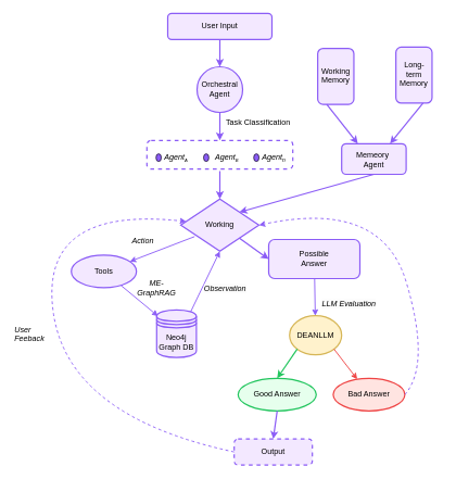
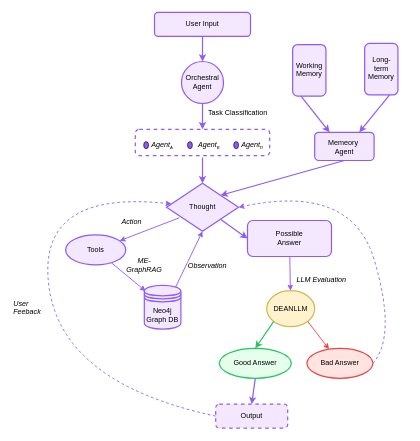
  <mxCell id="0" />
  <mxCell id="1" parent="0" />
  <mxCell id="2" value="User Input" style="rounded=1;whiteSpace=wrap;html=1;strokeWidth=2;fillColor=#F3E8FF;strokeColor=#8B5CF6;fontColor=#000000;" parent="1" vertex="1"><mxGeometry x="257" y="20" width="160" height="40" as="geometry" /></mxCell>
  <mxCell id="3" value="Task Classification" style="text;html=1;strokeColor=none;fillColor=none;align=center;verticalAlign=middle;whiteSpace=wrap;rounded=0;fontColor=#000000;" parent="1" vertex="1"><mxGeometry x="316" y="177" width="160" height="20" as="geometry" /></mxCell>
  <mxCell id="4" value="Orchestral Agent" style="ellipse;whiteSpace=wrap;html=1;strokeWidth=2;fillColor=#F3E8FF;strokeColor=#8B5CF6;fontColor=#000000;" parent="1" vertex="1"><mxGeometry x="302" y="102" width="70" height="70" as="geometry" /></mxCell>
  <mxCell id="5" value="" style="group;rounded=1;whiteSpace=wrap;html=1;strokeWidth=2;fillColor=none;strokeColor=#8B5CF6;dashed=1;fontColor=#000000;" parent="1" vertex="1"><mxGeometry x="225" y="215" width="224" height="44" as="geometry" /></mxCell>
  <mxCell id="6" value="" style="ellipse;whiteSpace=wrap;html=1;strokeWidth=1;fillColor=#8B5CF6;fontColor=#000000;" parent="5" vertex="1"><mxGeometry x="14.002" y="20.533" width="8.145" height="11.733" as="geometry" /></mxCell>
  <mxCell id="7" value="" style="ellipse;whiteSpace=wrap;html=1;strokeWidth=1;fillColor=#8B5CF6;fontColor=#000000;" parent="5" vertex="1"><mxGeometry x="86.995" y="20.533" width="8.145" height="11.733" as="geometry" /></mxCell>
  <mxCell id="8" value="" style="ellipse;whiteSpace=wrap;html=1;strokeWidth=1;fillColor=#8B5CF6;fontColor=#000000;" parent="5" vertex="1"><mxGeometry x="164.002" y="20.533" width="8.145" height="11.733" as="geometry" /></mxCell>
  <mxCell id="9" value="&lt;div style=&quot;text-align: center;&quot;&gt;&lt;i style=&quot;scrollbar-color: rgb(226, 226, 226) rgb(251, 251, 251);&quot;&gt;&lt;font style=&quot;scrollbar-color: rgb(226, 226, 226) rgb(251, 251, 251);&quot;&gt;Agent&lt;span style=&quot;font-size: 8.333px;&quot;&gt;&lt;sub&gt;A&lt;/sub&gt;&lt;/span&gt;&lt;/font&gt;&lt;/i&gt;&lt;/div&gt;" style="text;whiteSpace=wrap;html=1;fontColor=#000000;" parent="5" vertex="1"><mxGeometry x="25.002" y="11.737" width="50.909" height="29.333" as="geometry" /></mxCell>
  <mxCell id="10" value="&lt;i style=&quot;scrollbar-color: rgb(226, 226, 226) rgb(251, 251, 251); text-align: center;&quot;&gt;&lt;font style=&quot;scrollbar-color: rgb(226, 226, 226) rgb(251, 251, 251);&quot;&gt;Agent&lt;span style=&quot;font-size: 8.333px;&quot;&gt;&lt;sub&gt;B&lt;/sub&gt;&lt;/span&gt;&lt;/font&gt;&lt;/i&gt;&lt;div&gt;&lt;i style=&quot;scrollbar-color: rgb(226, 226, 226) rgb(251, 251, 251); text-align: center;&quot;&gt;&lt;font style=&quot;scrollbar-color: rgb(226, 226, 226) rgb(251, 251, 251);&quot;&gt;&lt;span style=&quot;font-size: 8.333px;&quot;&gt;&lt;sub&gt;&lt;br&gt;&lt;/sub&gt;&lt;/span&gt;&lt;/font&gt;&lt;/i&gt;&lt;/div&gt;" style="text;whiteSpace=wrap;html=1;fontColor=#000000;" parent="5" vertex="1"><mxGeometry x="103.001" y="11.74" width="38.183" height="29.07" as="geometry" /></mxCell>
  <mxCell id="11" value="&lt;span style=&quot;scrollbar-color: rgb(226, 226, 226) rgb(251, 251, 251); text-align: center;&quot;&gt;&lt;i style=&quot;scrollbar-color: rgb(226, 226, 226) rgb(251, 251, 251);&quot;&gt;&lt;font style=&quot;&quot;&gt;Agent&lt;span style=&quot;font-size: 10px;&quot;&gt;&lt;sub style=&quot;&quot;&gt;n&lt;/sub&gt;&lt;/span&gt;&lt;/font&gt;&lt;/i&gt;&lt;/span&gt;" style="text;whiteSpace=wrap;html=1;fontColor=#000000;" parent="5" vertex="1"><mxGeometry x="174.772" y="11.737" width="41.364" height="26.4" as="geometry" /></mxCell>
- <mxCell id="12" value="Working" style="rhombus;whiteSpace=wrap;html=1;strokeWidth=2;fillColor=#F3E8FF;strokeColor=#8B5CF6;fontColor=#000000;" parent="1" vertex="1"><mxGeometry x="277" y="305" width="120" height="80" as="geometry" /></mxCell>
+ <mxCell id="12" value="Thought" style="rhombus;whiteSpace=wrap;html=1;strokeWidth=2;fillColor=#F3E8FF;strokeColor=#8B5CF6;fontColor=#000000;" parent="1" vertex="1"><mxGeometry x="277" y="305" width="120" height="80" as="geometry" /></mxCell>
  <mxCell id="13" value="Action" style="text;html=1;strokeColor=none;fillColor=none;align=center;verticalAlign=middle;whiteSpace=wrap;rounded=0;fontColor=#000000;fontStyle=2;" parent="1" vertex="1"><mxGeometry x="194" y="359" width="50" height="20" as="geometry" /></mxCell>
  <mxCell id="14" value="Tools" style="ellipse;whiteSpace=wrap;html=1;strokeWidth=2;fillColor=#F3E8FF;strokeColor=#8B5CF6;fontColor=#000000;" parent="1" vertex="1"><mxGeometry x="109" y="391" width="100" height="50" as="geometry" /></mxCell>
  <mxCell id="15" value="Possible&#10;Answer" style="rounded=1;whiteSpace=wrap;html=1;strokeWidth=2;fillColor=#F3E8FF;strokeColor=#8B5CF6;fontColor=#000000;" parent="1" vertex="1"><mxGeometry x="412" y="367" width="140" height="60" as="geometry" /></mxCell>
  <mxCell id="16" value="DEANLLM" style="ellipse;whiteSpace=wrap;html=1;strokeWidth=2;fillColor=#fff2cc;strokeColor=#d6b656;fontColor=#000000;" parent="1" vertex="1"><mxGeometry x="444" y="484" width="80" height="60" as="geometry" /></mxCell>
  <mxCell id="17" value="Bad Answer" style="ellipse;whiteSpace=wrap;html=1;strokeWidth=2;fillColor=#FFE4E1;strokeColor=#EF4444;gradientColor=none;shadow=0;fontColor=#000000;" parent="1" vertex="1"><mxGeometry x="511" y="580" width="110" height="50" as="geometry" /></mxCell>
  <mxCell id="18" value="Good Answer" style="ellipse;whiteSpace=wrap;html=1;strokeWidth=2;fillColor=#E6FFED;strokeColor=#22C55E;fontColor=#000000;" parent="1" vertex="1"><mxGeometry x="365" y="580" width="120" height="50" as="geometry" /></mxCell>
  <mxCell id="19" value="&lt;span style=&quot;font-weight: normal;&quot;&gt;Output&lt;/span&gt;" style="rounded=1;whiteSpace=wrap;html=1;strokeWidth=2;fillColor=#F3E8FF;strokeColor=#8B5CF6;fontStyle=1;fontColor=#000000;dashed=1;" parent="1" vertex="1"><mxGeometry x="359" y="673" width="120" height="40" as="geometry" /></mxCell>
  <mxCell id="20" style="endArrow=classic;strokeWidth=2;strokeColor=#8B5CF6;fontColor=#000000;" parent="1" source="2" target="4" edge="1"><mxGeometry relative="1" as="geometry" /></mxCell>
  <mxCell id="21" style="endArrow=classic;strokeWidth=2;strokeColor=#8B5CF6;entryX=0.5;entryY=0;entryDx=0;entryDy=0;fontColor=#000000;" parent="1" source="4" target="5" edge="1"><mxGeometry relative="1" as="geometry"><mxPoint x="327" y="202" as="targetPoint" /></mxGeometry></mxCell>
  <mxCell id="22" style="endArrow=classic;strokeWidth=2;strokeColor=#8B5CF6;fontColor=#000000;" parent="1" target="12" edge="1"><mxGeometry relative="1" as="geometry"><mxPoint x="337" y="262" as="sourcePoint" /><mxPoint x="76" y="274" as="targetPoint" /></mxGeometry></mxCell>
  <mxCell id="23" style="endArrow=classic;strokeWidth=1.5;strokeColor=#8B5CF6;exitX=0.177;exitY=0.719;exitDx=0;exitDy=0;exitPerimeter=0;fontColor=#000000;" parent="1" source="12" target="14" edge="1"><mxGeometry relative="1" as="geometry" /></mxCell>
  <mxCell id="24" style="endArrow=classic;strokeWidth=1.5;strokeColor=#8B5CF6;fontColor=#000000;" parent="1" source="14" edge="1"><mxGeometry relative="1" as="geometry"><mxPoint x="242.201" y="484.698" as="targetPoint" /></mxGeometry></mxCell>
  <mxCell id="25" style="endArrow=classic;strokeWidth=1.5;strokeColor=#8B5CF6;fontColor=#000000;" parent="1" source="15" target="16" edge="1"><mxGeometry relative="1" as="geometry" /></mxCell>
  <mxCell id="26" style="endArrow=classic;strokeWidth=1.5;strokeColor=#EF4444;exitX=1;exitY=1;exitDx=0;exitDy=0;fontColor=#000000;" parent="1" source="16" target="17" edge="1"><mxGeometry relative="1" as="geometry"><mxPoint x="391" y="574" as="sourcePoint" /></mxGeometry></mxCell>
  <mxCell id="27" style="endArrow=classic;strokeWidth=1.5;strokeColor=#8B5CF6;dashed=1;curved=1;exitX=0;exitY=0.5;exitDx=0;exitDy=0;fontColor=#000000;" parent="1" source="19" target="12" edge="1"><mxGeometry relative="1" as="geometry"><Array as="points"><mxPoint x="102" y="638" /><mxPoint x="60" y="315" /></Array></mxGeometry></mxCell>
  <mxCell id="28" value="ME-GraphRAG" style="text;html=1;strokeColor=none;fillColor=none;align=center;verticalAlign=middle;whiteSpace=wrap;rounded=0;fontColor=#000000;fontStyle=2;" parent="1" vertex="1"><mxGeometry x="223" y="432" width="34" height="20" as="geometry" /></mxCell>
  <mxCell id="29" style="endArrow=classic;strokeWidth=1.5;strokeColor=#8B5CF6;entryX=0.5;entryY=1;entryDx=0;entryDy=0;exitX=0.85;exitY=0.05;exitDx=0;exitDy=0;fontColor=#000000;exitPerimeter=0;" parent="1" source="39" target="12" edge="1"><mxGeometry relative="1" as="geometry"><mxPoint x="289.04" y="476" as="sourcePoint" /><mxPoint x="75" y="549" as="targetPoint" /></mxGeometry></mxCell>
  <mxCell id="30" value="&lt;span style=&quot;font-family: Helvetica; font-size: 12px; font-variant-ligatures: normal; font-variant-caps: normal; letter-spacing: normal; orphans: 2; text-align: center; text-indent: 0px; text-transform: none; widows: 2; word-spacing: 0px; -webkit-text-stroke-width: 0px; white-space: normal; background-color: rgb(251, 251, 251); text-decoration-thickness: initial; text-decoration-style: initial; text-decoration-color: initial; float: none; display: inline !important;&quot;&gt;Observation&lt;/span&gt;&lt;div&gt;&lt;span style=&quot;font-family: Helvetica; font-size: 12px; font-variant-ligatures: normal; font-variant-caps: normal; font-weight: 400; letter-spacing: normal; orphans: 2; text-align: center; text-indent: 0px; text-transform: none; widows: 2; word-spacing: 0px; -webkit-text-stroke-width: 0px; white-space: normal; background-color: rgb(251, 251, 251); text-decoration-thickness: initial; text-decoration-style: initial; text-decoration-color: initial; float: none; display: inline !important;&quot;&gt;&lt;br&gt;&lt;/span&gt;&lt;/div&gt;" style="text;whiteSpace=wrap;html=1;fontColor=#000000;fontStyle=2" parent="1" vertex="1"><mxGeometry x="311" y="429" width="70" height="40" as="geometry" /></mxCell>
  <mxCell id="31" style="endArrow=classic;strokeWidth=2;strokeColor=#8B5CF6;exitX=1;exitY=1;exitDx=0;exitDy=0;entryX=0;entryY=0.5;entryDx=0;entryDy=0;fontColor=#000000;" parent="1" source="12" target="15" edge="1"><mxGeometry relative="1" as="geometry"><mxPoint x="281" y="224" as="sourcePoint" /><mxPoint x="129" y="306" as="targetPoint" /></mxGeometry></mxCell>
  <mxCell id="32" style="endArrow=classic;strokeWidth=2;strokeColor=#22C55E;entryX=0.5;entryY=0;entryDx=0;entryDy=0;exitX=0;exitY=1;exitDx=0;exitDy=0;fontColor=#000000;" parent="1" source="16" target="18" edge="1"><mxGeometry relative="1" as="geometry"><mxPoint x="455.5" y="467" as="sourcePoint" /><mxPoint x="486" y="594" as="targetPoint" /></mxGeometry></mxCell>
  <mxCell id="33" style="endArrow=classic;strokeWidth=2;strokeColor=#8B5CF6;exitX=0.5;exitY=1;exitDx=0;exitDy=0;entryX=0.5;entryY=0;entryDx=0;entryDy=0;fontColor=#000000;" parent="1" source="18" target="19" edge="1"><mxGeometry relative="1" as="geometry"><mxPoint x="346" y="694" as="sourcePoint" /><mxPoint x="576" y="704" as="targetPoint" /></mxGeometry></mxCell>
  <mxCell id="34" value="&lt;span style=&quot;forced-color-adjust: none; scrollbar-color: rgb(226, 226, 226) rgb(251, 251, 251); font-family: Helvetica; font-size: 12px; font-style: italic; font-variant-ligatures: normal; font-variant-caps: normal; letter-spacing: normal; orphans: 2; text-align: center; text-indent: 0px; text-transform: none; widows: 2; word-spacing: 0px; -webkit-text-stroke-width: 0px; white-space: normal; text-decoration-thickness: initial; text-decoration-style: initial; text-decoration-color: initial;&quot;&gt;User Feeback&lt;/span&gt;" style="text;whiteSpace=wrap;html=1;fontColor=#000000;" parent="1" vertex="1"><mxGeometry x="20" y="492" width="65" height="36" as="geometry" /></mxCell>
  <mxCell id="35" style="endArrow=classic;strokeWidth=1.5;strokeColor=#8B5CF6;dashed=1;curved=1;exitX=1;exitY=0.5;exitDx=0;exitDy=0;entryX=1;entryY=0.5;entryDx=0;entryDy=0;fontColor=#000000;" parent="1" source="17" target="12" edge="1"><mxGeometry relative="1" as="geometry"><Array as="points"><mxPoint x="661" y="559" /><mxPoint x="585" y="305" /></Array><mxPoint x="769" y="641" as="sourcePoint" /><mxPoint x="738" y="264" as="targetPoint" /></mxGeometry></mxCell>
  <mxCell id="36" value="&lt;span style=&quot;forced-color-adjust: none; scrollbar-color: rgb(226, 226, 226) rgb(251, 251, 251); font-family: Helvetica; font-size: 12px; font-variant-ligatures: normal; font-variant-caps: normal; letter-spacing: normal; orphans: 2; text-indent: 0px; text-transform: none; widows: 2; word-spacing: 0px; -webkit-text-stroke-width: 0px; white-space: normal; text-decoration-thickness: initial; text-decoration-style: initial; text-decoration-color: initial; font-style: italic; text-align: center; background-color: rgb(251, 251, 251); float: none; display: inline !important;&quot;&gt;&lt;span style=&quot;forced-color-adjust: none; scrollbar-color: rgb(226, 226, 226) rgb(251, 251, 251);&quot;&gt;LLM Evaluation&lt;/span&gt;&lt;/span&gt;" style="text;whiteSpace=wrap;html=1;fontColor=#000000;" parent="1" vertex="1"><mxGeometry x="492" y="452" width="98" height="36" as="geometry" /></mxCell>
  <mxCell id="37" style="endArrow=classic;strokeWidth=2;strokeColor=#8B5CF6;entryX=1;entryY=0;entryDx=0;entryDy=0;fontColor=#000000;exitX=0.5;exitY=1;exitDx=0;exitDy=0;" parent="1" source="38" target="12" edge="1"><mxGeometry relative="1" as="geometry"><mxPoint x="544" y="279" as="sourcePoint" /><mxPoint x="347" y="225" as="targetPoint" /><Array as="points" /></mxGeometry></mxCell>
  <mxCell id="38" value="Memeory&amp;nbsp;&lt;div&gt;Agent&lt;/div&gt;" style="rounded=1;whiteSpace=wrap;html=1;strokeWidth=2;fillColor=#F3E8FF;strokeColor=#8B5CF6;fontColor=#000000;" parent="1" vertex="1"><mxGeometry x="524" y="220" width="99" height="47" as="geometry" /></mxCell>
  <mxCell id="39" value="&lt;span style=&quot;color: rgb(0, 0, 0);&quot;&gt;Neo4j Graph&amp;nbsp;&lt;/span&gt;&lt;span style=&quot;background-color: transparent;&quot;&gt;DB&lt;/span&gt;" style="shape=datastore;whiteSpace=wrap;html=1;fillColor=light-dark(#f3e8ff, #ededed);strokeColor=light-dark(#8b5cf6, #ededed);strokeWidth=2;" parent="1" vertex="1"><mxGeometry x="240" y="475" width="61" height="73" as="geometry" /></mxCell>
  <mxCell id="40" value="&lt;span style=&quot;color: rgb(0, 0, 0);&quot;&gt;Working Memory&lt;/span&gt;" style="rounded=1;whiteSpace=wrap;html=1;strokeWidth=2;fillColor=#F3E8FF;strokeColor=#8B5CF6;fontColor=#000000;rotation=-90;horizontal=1;textDirection=vertical-rl;" vertex="1" parent="1"><mxGeometry x="472" y="89" width="86" height="55.5" as="geometry" /></mxCell>
  <mxCell id="41" value="&lt;span style=&quot;color: rgb(0, 0, 0);&quot;&gt;Long-&lt;/span&gt;&lt;div&gt;&lt;span style=&quot;color: rgb(0, 0, 0);&quot;&gt;term Memory&lt;/span&gt;&lt;/div&gt;" style="rounded=1;whiteSpace=wrap;html=1;strokeWidth=2;fillColor=#F3E8FF;strokeColor=#8B5CF6;fontColor=#000000;rotation=-90;horizontal=1;textDirection=vertical-rl;" vertex="1" parent="1"><mxGeometry x="592" y="87" width="86" height="55.5" as="geometry" /></mxCell>
  <mxCell id="42" style="endArrow=classic;strokeWidth=2;strokeColor=#8B5CF6;fontColor=#000000;entryX=0.25;entryY=0;entryDx=0;entryDy=0;exitX=0;exitY=0.25;exitDx=0;exitDy=0;" edge="1" parent="1" source="40" target="38"><mxGeometry relative="1" as="geometry"><mxPoint x="543.25" y="162" as="sourcePoint" /><mxPoint x="543.25" y="204" as="targetPoint" /></mxGeometry></mxCell>
  <mxCell id="43" style="endArrow=classic;strokeWidth=2;strokeColor=#8B5CF6;fontColor=#000000;entryX=0.75;entryY=0;entryDx=0;entryDy=0;exitX=0;exitY=0.75;exitDx=0;exitDy=0;" edge="1" parent="1" source="41" target="38"><mxGeometry relative="1" as="geometry"><mxPoint x="643" y="152.5" as="sourcePoint" /><mxPoint x="584" y="221.5" as="targetPoint" /></mxGeometry></mxCell>
